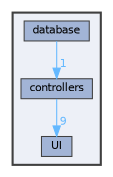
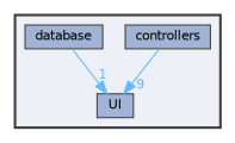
  digraph {
    compound=true
    node [color=grey25 fillcolor="#a2b4d6" fontname=Helvetica fontsize=10 shape=box style=filled]
    edge [color=steelblue1 fontcolor=steelblue1 fontname=Helvetica fontsize=10 labeldistance=1.5 labelfontname=Helvetica labelfontsize=10]
    n1 [height=0.2 label=controllers width=0.4]
    n2 [height=0.2 label=database width=0.4]
    n3 [height=0.2 label=UI width=0.4]
    subgraph cluster_1 {
      bgcolor="#edf0f7"
      fontname=Helvetica
      fontsize=10
      pencolor=grey25
      style="filled,bold"
      n1
      n2
      n3
    }
    n1 -> n3 [headlabel=9]
-   n2 -> n1 [headlabel=1]
+   n2 -> n3 [headlabel=1]
  }
